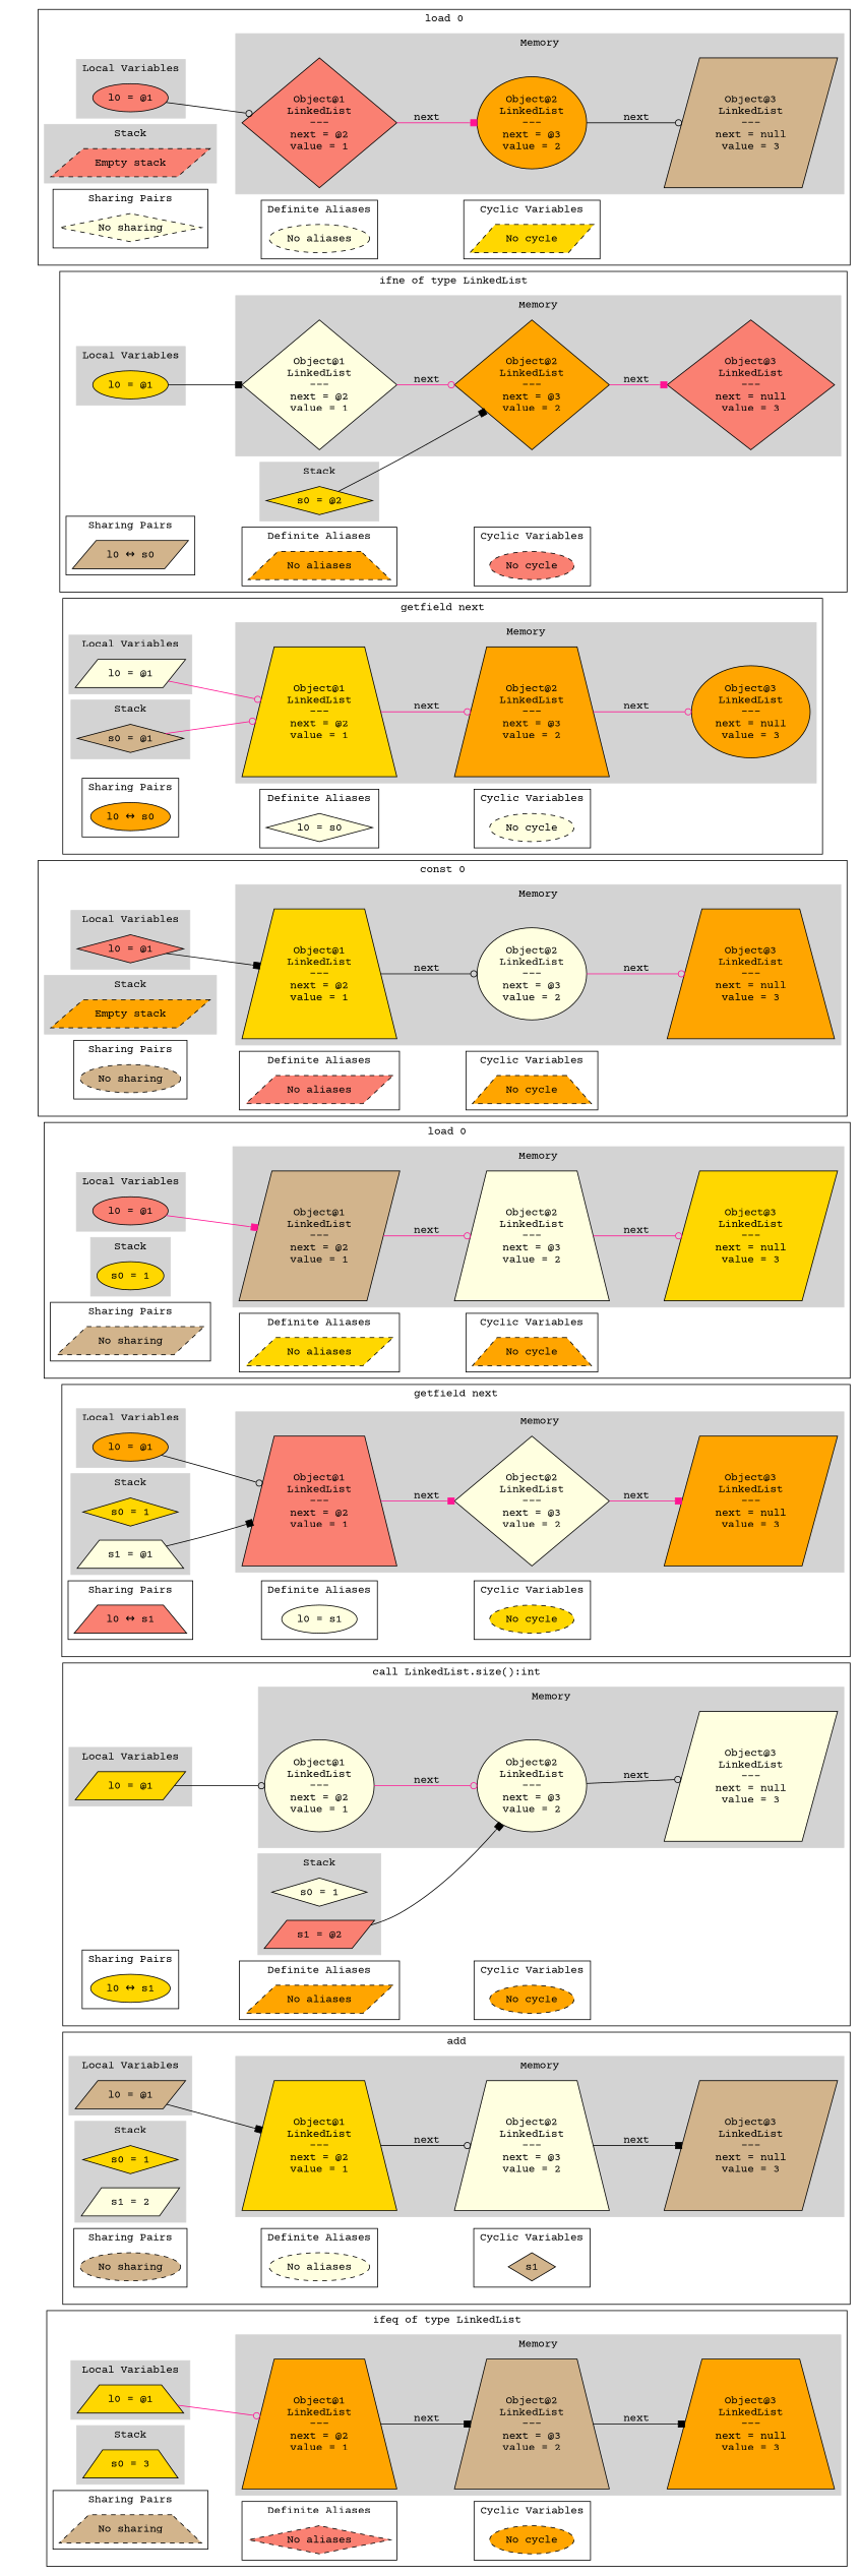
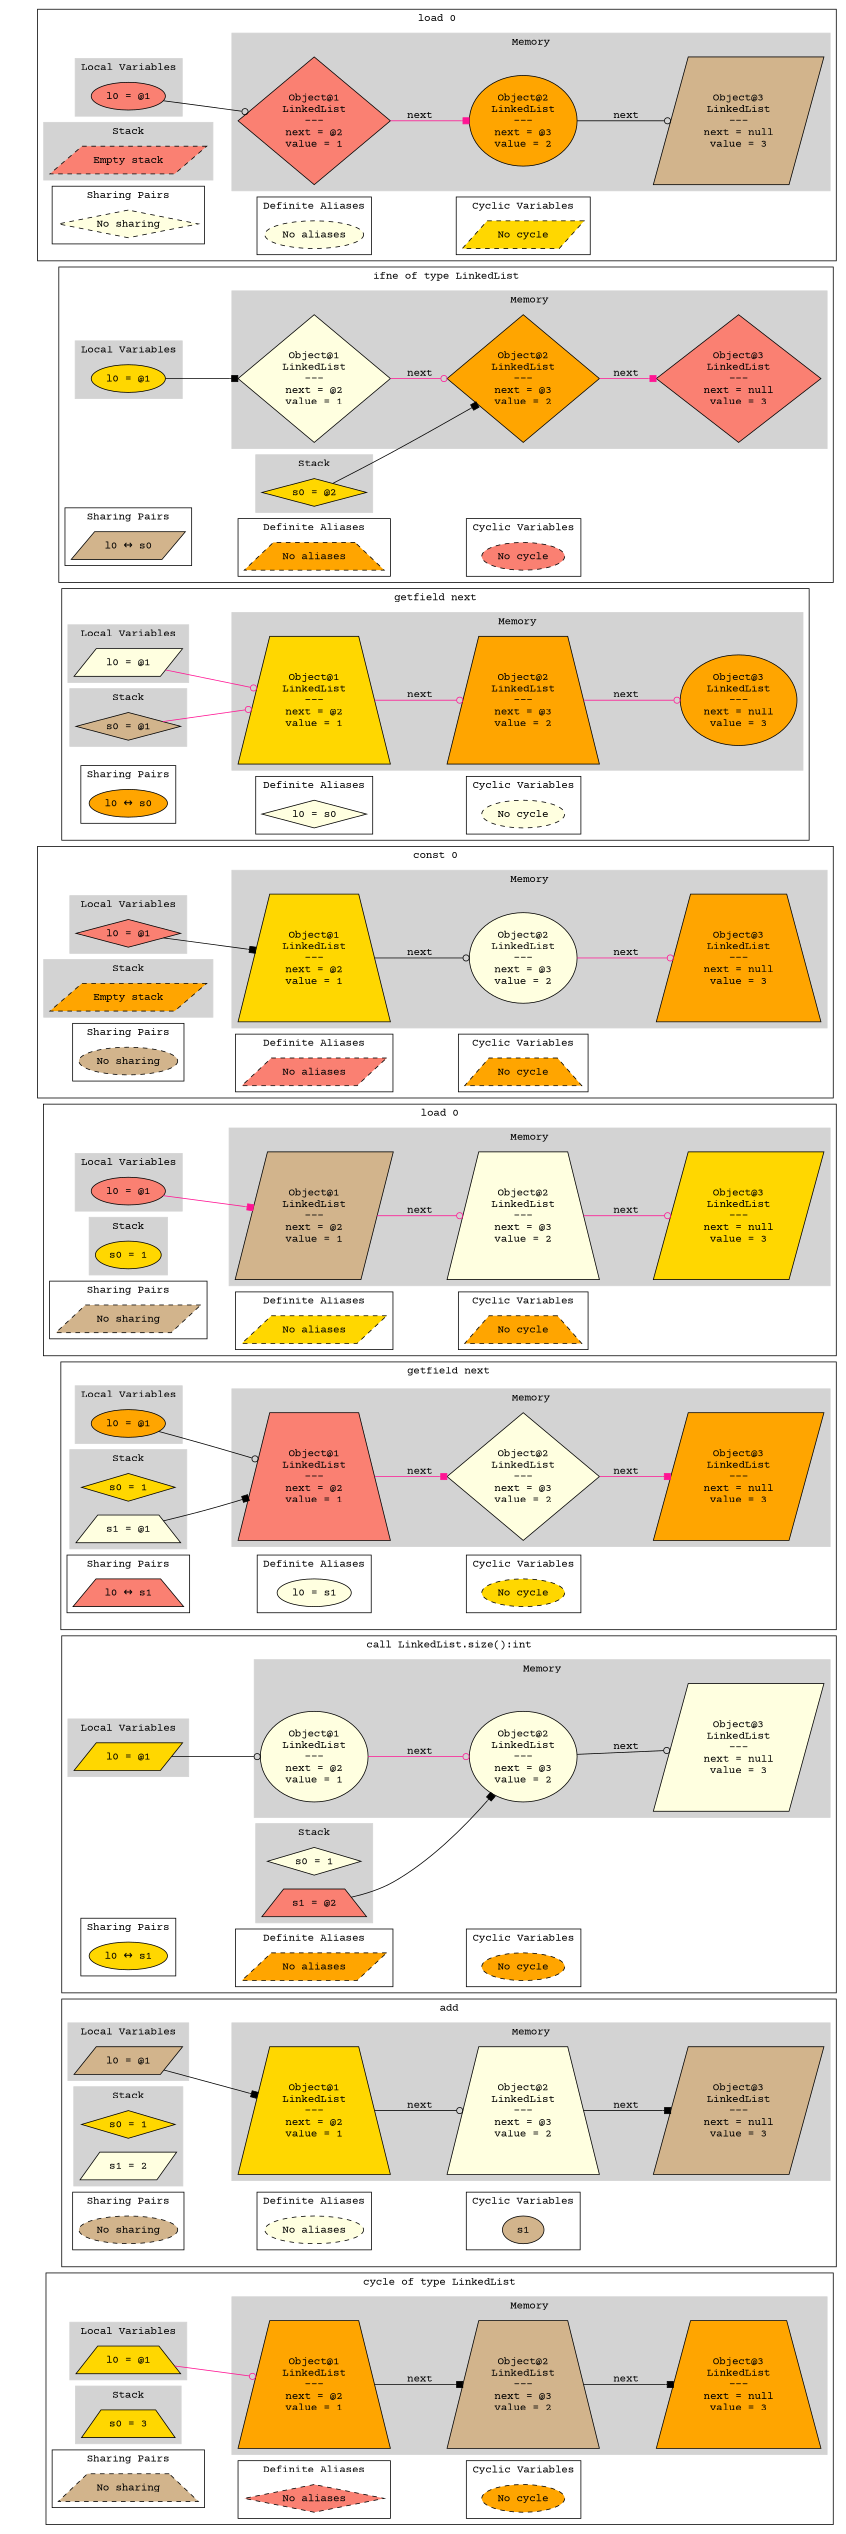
  digraph {
    anchor_start=anchor_519716212989769
    fontname="Courier Prime"
    rankdir=LR
    node [fillcolor=lightyellow fontname="Courier Prime" shape=ellipse style=filled]
    edge [fontname="Courier Prime"]
    anchor [fillcolor=lightblue height=0 shape=point style=invis width=0]
    n2 [fillcolor=salmon label="l0 = @1"]
    n3 [fillcolor=salmon label="Empty stack" shape=parallelogram style="dashed,filled"]
    n4 [fillcolor=salmon label="Object@1\nLinkedList\n---\nnext = @2\nvalue = 1\n" shape=diamond]
    n5 [fillcolor=orange label="Object@2\nLinkedList\n---\nnext = @3\nvalue = 2\n"]
    n6 [fillcolor=tan label="Object@3\nLinkedList\n---\nnext = null\nvalue = 3\n" shape=parallelogram]
    n7 [label="No sharing" shape=diamond style="dashed,filled"]
    n8 [label="No aliases" style="dashed,filled"]
    n9 [fillcolor=gold label="No cycle" shape=parallelogram style="dashed,filled"]
    anchor_519716165702577 [fillcolor=lightblue shape=point style=invis]
    n11 [fillcolor=gold label="l0 = @1"]
    n12 [fillcolor=gold label="s0 = @2" shape=diamond]
    n13 [label="Object@1\nLinkedList\n---\nnext = @2\nvalue = 1\n" shape=diamond]
    n14 [fillcolor=orange label="Object@2\nLinkedList\n---\nnext = @3\nvalue = 2\n" shape=diamond]
    n15 [fillcolor=salmon label="Object@3\nLinkedList\n---\nnext = null\nvalue = 3\n" shape=diamond]
    n16 [fillcolor=tan label="l0 ↔ s0" shape=parallelogram]
    n17 [fillcolor=orange label="No aliases" shape=trapezium style="dashed,filled"]
    n18 [fillcolor=salmon label="No cycle" style="dashed,filled"]
    anchor_519716171326358 [fillcolor=lightblue shape=point style=invis]
    n20 [label="l0 = @1" shape=parallelogram]
    n21 [fillcolor=tan label="s0 = @1" shape=diamond]
    n22 [fillcolor=gold label="Object@1\nLinkedList\n---\nnext = @2\nvalue = 1\n" shape=trapezium]
    n23 [fillcolor=orange label="Object@2\nLinkedList\n---\nnext = @3\nvalue = 2\n" shape=trapezium]
    n24 [fillcolor=orange label="Object@3\nLinkedList\n---\nnext = null\nvalue = 3\n"]
    n25 [fillcolor=orange label="l0 ↔ s0"]
    n26 [label="l0 = s0" shape=diamond]
    n27 [label="No cycle" style="dashed,filled"]
    anchor_519716170522039 [fillcolor=lightblue shape=point style=invis]
    n29 [fillcolor=salmon label="l0 = @1" shape=diamond]
    n30 [fillcolor=orange label="Empty stack" shape=parallelogram style="dashed,filled"]
    n31 [fillcolor=gold label="Object@1\nLinkedList\n---\nnext = @2\nvalue = 1\n" shape=trapezium]
    n32 [label="Object@2\nLinkedList\n---\nnext = @3\nvalue = 2\n"]
    n33 [fillcolor=orange label="Object@3\nLinkedList\n---\nnext = null\nvalue = 3\n" shape=trapezium]
    n34 [fillcolor=tan label="No sharing" style="dashed,filled"]
    n35 [fillcolor=salmon label="No aliases" shape=parallelogram style="dashed,filled"]
    n36 [fillcolor=orange label="No cycle" shape=trapezium style="dashed,filled"]
    anchor_519716175513038 [fillcolor=lightblue shape=point style=invis]
    n38 [fillcolor=salmon label="l0 = @1"]
    n39 [fillcolor=gold label="s0 = 1"]
    n40 [fillcolor=tan label="Object@1\nLinkedList\n---\nnext = @2\nvalue = 1\n" shape=parallelogram]
    n41 [label="Object@2\nLinkedList\n---\nnext = @3\nvalue = 2\n" shape=trapezium]
    n42 [fillcolor=gold label="Object@3\nLinkedList\n---\nnext = null\nvalue = 3\n" shape=parallelogram]
    n43 [fillcolor=tan label="No sharing" shape=parallelogram style="dashed,filled"]
    n44 [fillcolor=gold label="No aliases" shape=parallelogram style="dashed,filled"]
    n45 [fillcolor=orange label="No cycle" shape=trapezium style="dashed,filled"]
    anchor_519716178438092 [fillcolor=lightblue shape=point style=invis]
    n47 [fillcolor=orange label="l0 = @1"]
    n48 [fillcolor=gold label="s0 = 1" shape=diamond]
    n49 [label="s1 = @1" shape=trapezium]
    n50 [fillcolor=salmon label="Object@1\nLinkedList\n---\nnext = @2\nvalue = 1\n" shape=trapezium]
    n51 [label="Object@2\nLinkedList\n---\nnext = @3\nvalue = 2\n" shape=diamond]
    n52 [fillcolor=orange label="Object@3\nLinkedList\n---\nnext = null\nvalue = 3\n" shape=parallelogram]
    n53 [fillcolor=salmon label="l0 ↔ s1" shape=trapezium]
    n54 [label="l0 = s1"]
    n55 [fillcolor=gold label="No cycle" style="dashed,filled"]
    anchor_519716190259492 [fillcolor=lightblue shape=point style=invis]
    n57 [fillcolor=gold label="l0 = @1" shape=parallelogram]
    n58 [label="s0 = 1" shape=diamond]
-   n59 [fillcolor=salmon label="s1 = @2" shape=parallelogram]
+   n59 [fillcolor=salmon label="s1 = @2" shape=trapezium]
    n60 [label="Object@1\nLinkedList\n---\nnext = @2\nvalue = 1\n"]
    n61 [label="Object@2\nLinkedList\n---\nnext = @3\nvalue = 2\n"]
    n62 [label="Object@3\nLinkedList\n---\nnext = null\nvalue = 3\n" shape=parallelogram]
    n63 [fillcolor=gold label="l0 ↔ s1"]
    n64 [fillcolor=orange label="No aliases" shape=parallelogram style="dashed,filled"]
    n65 [fillcolor=orange label="No cycle" style="dashed,filled"]
    anchor_519716211018895 [fillcolor=lightblue shape=point style=invis]
    n67 [fillcolor=tan label="l0 = @1" shape=parallelogram]
    n68 [fillcolor=gold label="s0 = 1" shape=diamond]
    n69 [label="s1 = 2" shape=parallelogram]
    n70 [fillcolor=gold label="Object@1\nLinkedList\n---\nnext = @2\nvalue = 1\n" shape=trapezium]
    n71 [label="Object@2\nLinkedList\n---\nnext = @3\nvalue = 2\n" shape=trapezium]
    n72 [fillcolor=tan label="Object@3\nLinkedList\n---\nnext = null\nvalue = 3\n" shape=parallelogram]
    n73 [fillcolor=tan label="No sharing" style="dashed,filled"]
    n74 [label="No aliases" style="dashed,filled"]
-   n75 [fillcolor=tan label=s1 shape=diamond]
+   n75 [fillcolor=tan label=s1]
    anchor_519716212034387 [fillcolor=lightblue shape=point style=invis]
    n77 [fillcolor=gold label="l0 = @1" shape=trapezium]
    n78 [fillcolor=gold label="s0 = 3" shape=trapezium]
    n79 [fillcolor=orange label="Object@1\nLinkedList\n---\nnext = @2\nvalue = 1\n" shape=trapezium]
    n80 [fillcolor=tan label="Object@2\nLinkedList\n---\nnext = @3\nvalue = 2\n" shape=trapezium]
    n81 [fillcolor=orange label="Object@3\nLinkedList\n---\nnext = null\nvalue = 3\n" shape=trapezium]
    n82 [fillcolor=tan label="No sharing" shape=trapezium style="dashed,filled"]
    n83 [fillcolor=salmon label="No aliases" shape=diamond style="dashed,filled"]
    n84 [fillcolor=orange label="No cycle" style="dashed,filled"]
    anchor_519716212989769 [fillcolor=lightblue shape=point style=invis]
    anchor_start [fillcolor=lightblue shape=point style=invis]
    subgraph cluster_1 {
      style=invis
      anchor
    }
    subgraph cluster_2 {
      label="load 0"
      anchor_519716165702577
      subgraph cluster_3 {
        color=lightgrey
        label="Local Variables"
        style=filled
        n2
      }
      subgraph cluster_4 {
        color=lightgrey
        label=Stack
        style=filled
        n3
      }
      subgraph cluster_5 {
        color=lightgrey
        label=Memory
        style=filled
        n4
        n5
        n6
      }
      subgraph cluster_6 {
        label="Sharing Pairs"
        n7
      }
      subgraph cluster_7 {
        label="Definite Aliases"
        n8
      }
      subgraph cluster_8 {
        label="Cyclic Variables"
        n9
      }
    }
    subgraph cluster_9 {
      label="ifne of type LinkedList"
      anchor_519716171326358
      subgraph cluster_10 {
        color=lightgrey
        label="Local Variables"
        style=filled
        n11
      }
      subgraph cluster_11 {
        color=lightgrey
        label=Stack
        style=filled
        n12
      }
      subgraph cluster_12 {
        color=lightgrey
        label=Memory
        style=filled
        n13
        n14
        n15
      }
      subgraph cluster_13 {
        label="Sharing Pairs"
        n16
      }
      subgraph cluster_14 {
        label="Definite Aliases"
        n17
      }
      subgraph cluster_15 {
        label="Cyclic Variables"
        n18
      }
    }
    subgraph cluster_16 {
      label="getfield next"
      anchor_519716170522039
      subgraph cluster_17 {
        color=lightgrey
        label="Local Variables"
        style=filled
        n20
      }
      subgraph cluster_18 {
        color=lightgrey
        label=Stack
        style=filled
        n21
      }
      subgraph cluster_19 {
        color=lightgrey
        label=Memory
        style=filled
        n22
        n23
        n24
      }
      subgraph cluster_20 {
        label="Sharing Pairs"
        n25
      }
      subgraph cluster_21 {
        label="Definite Aliases"
        n26
      }
      subgraph cluster_22 {
        label="Cyclic Variables"
        n27
      }
    }
    subgraph cluster_23 {
      label="const 0"
      anchor_519716175513038
      subgraph cluster_24 {
        color=lightgrey
        label="Local Variables"
        style=filled
        n29
      }
      subgraph cluster_25 {
        color=lightgrey
        label=Stack
        style=filled
        n30
      }
      subgraph cluster_26 {
        color=lightgrey
        label=Memory
        style=filled
        n31
        n32
        n33
      }
      subgraph cluster_27 {
        label="Sharing Pairs"
        n34
      }
      subgraph cluster_28 {
        label="Definite Aliases"
        n35
      }
      subgraph cluster_29 {
        label="Cyclic Variables"
        n36
      }
    }
    subgraph cluster_30 {
      label="load 0"
      anchor_519716178438092
      subgraph cluster_31 {
        color=lightgrey
        label="Local Variables"
        style=filled
        n38
      }
      subgraph cluster_32 {
        color=lightgrey
        label=Stack
        style=filled
        n39
      }
      subgraph cluster_33 {
        color=lightgrey
        label=Memory
        style=filled
        n40
        n41
        n42
      }
      subgraph cluster_34 {
        label="Sharing Pairs"
        n43
      }
      subgraph cluster_35 {
        label="Definite Aliases"
        n44
      }
      subgraph cluster_36 {
        label="Cyclic Variables"
        n45
      }
    }
    subgraph cluster_37 {
      label="getfield next"
      anchor_519716190259492
      subgraph cluster_38 {
        color=lightgrey
        label="Local Variables"
        style=filled
        n47
      }
      subgraph cluster_39 {
        color=lightgrey
        label=Stack
        style=filled
        n48
        n49
      }
      subgraph cluster_40 {
        color=lightgrey
        label=Memory
        style=filled
        n50
        n51
        n52
      }
      subgraph cluster_41 {
        label="Sharing Pairs"
        n53
      }
      subgraph cluster_42 {
        label="Definite Aliases"
        n54
      }
      subgraph cluster_43 {
        label="Cyclic Variables"
        n55
      }
    }
    subgraph cluster_44 {
      label="call LinkedList.size():int"
      anchor_519716211018895
      subgraph cluster_45 {
        color=lightgrey
        label="Local Variables"
        style=filled
        n57
      }
      subgraph cluster_46 {
        color=lightgrey
        label=Stack
        style=filled
        n58
        n59
      }
      subgraph cluster_47 {
        color=lightgrey
        label=Memory
        style=filled
        n60
        n61
        n62
      }
      subgraph cluster_48 {
        label="Sharing Pairs"
        n63
      }
      subgraph cluster_49 {
        label="Definite Aliases"
        n64
      }
      subgraph cluster_50 {
        label="Cyclic Variables"
        n65
      }
    }
    subgraph cluster_51 {
      label=add
      anchor_519716212034387
      subgraph cluster_52 {
        color=lightgrey
        label="Local Variables"
        style=filled
        n67
      }
      subgraph cluster_53 {
        color=lightgrey
        label=Stack
        style=filled
        n68
        n69
      }
      subgraph cluster_54 {
        color=lightgrey
        label=Memory
        style=filled
        n70
        n71
        n72
      }
      subgraph cluster_55 {
        label="Sharing Pairs"
        n73
      }
      subgraph cluster_56 {
        label="Definite Aliases"
        n74
      }
      subgraph cluster_57 {
        label="Cyclic Variables"
        n75
      }
    }
    subgraph cluster_58 {
-     label="ifeq of type LinkedList"
+     label="cycle of type LinkedList"
      anchor_519716212989769
      subgraph cluster_59 {
        color=lightgrey
        label="Local Variables"
        style=filled
        n77
      }
      subgraph cluster_60 {
        color=lightgrey
        label=Stack
        style=filled
        n78
      }
      subgraph cluster_61 {
        color=lightgrey
        label=Memory
        style=filled
        n79
        n80
        n81
      }
      subgraph cluster_62 {
        label="Sharing Pairs"
        n82
      }
      subgraph cluster_63 {
        label="Definite Aliases"
        n83
      }
      subgraph cluster_64 {
        label="Cyclic Variables"
        n84
      }
    }
    n2 -> n4 [arrowhead=odot color=black]
    n4 -> n5 [arrowhead=box color=deeppink label=next]
    n5 -> n6 [arrowhead=odot color=black label=next]
    n7 -> n8 [style=invis weight=10]
    n8 -> n9 [style=invis weight=10]
    n11 -> n13 [arrowhead=box color=black]
    n12 -> n14 [arrowhead=box color=black]
    n13 -> n14 [arrowhead=odot color=deeppink label=next]
    n14 -> n15 [arrowhead=box color=deeppink label=next]
    n16 -> n17 [style=invis weight=10]
    n17 -> n18 [style=invis weight=10]
    n20 -> n22 [arrowhead=odot color=deeppink]
    n21 -> n22 [arrowhead=odot color=deeppink]
    n22 -> n23 [arrowhead=odot color=deeppink label=next]
    n23 -> n24 [arrowhead=odot color=deeppink label=next]
    n25 -> n26 [style=invis weight=10]
    n26 -> n27 [style=invis weight=10]
    n29 -> n31 [arrowhead=box color=black]
    n31 -> n32 [arrowhead=odot color=black label=next]
    n32 -> n33 [arrowhead=odot color=deeppink label=next]
    n34 -> n35 [style=invis weight=10]
    n35 -> n36 [style=invis weight=10]
    n38 -> n40 [arrowhead=box color=deeppink]
    n40 -> n41 [arrowhead=odot color=deeppink label=next]
    n41 -> n42 [arrowhead=odot color=deeppink label=next]
    n43 -> n44 [style=invis weight=10]
    n44 -> n45 [style=invis weight=10]
    n47 -> n50 [arrowhead=odot color=black]
    n49 -> n50 [arrowhead=box color=black]
    n50 -> n51 [arrowhead=box color=deeppink label=next]
    n51 -> n52 [arrowhead=box color=deeppink label=next]
    n53 -> n54 [style=invis weight=10]
    n54 -> n55 [style=invis weight=10]
    n57 -> n60 [arrowhead=odot color=black]
    n59 -> n61 [arrowhead=box color=black]
    n60 -> n61 [arrowhead=odot color=deeppink label=next]
    n61 -> n62 [arrowhead=odot color=black label=next]
    n63 -> n64 [style=invis weight=10]
    n64 -> n65 [style=invis weight=10]
    n67 -> n70 [arrowhead=box color=black]
    n70 -> n71 [arrowhead=odot color=black label=next]
    n71 -> n72 [arrowhead=box color=black label=next]
    n73 -> n74 [style=invis weight=10]
    n74 -> n75 [style=invis weight=10]
    n77 -> n79 [arrowhead=odot color=deeppink]
    n79 -> n80 [arrowhead=box color=black label=next]
    n80 -> n81 [arrowhead=box color=black label=next]
    n82 -> n83 [style=invis weight=10]
    n83 -> n84 [style=invis weight=10]
    anchor_start -> anchor_519716165702577 [style=invis]
    anchor_start -> anchor_519716171326358 [style=invis]
    anchor_start -> anchor_519716170522039 [style=invis]
    anchor_start -> anchor_519716175513038 [style=invis]
    anchor_start -> anchor_519716178438092 [style=invis]
    anchor_start -> anchor_519716190259492 [style=invis]
    anchor_start -> anchor_519716211018895 [style=invis]
    anchor_start -> anchor_519716212034387 [style=invis]
    anchor_start -> anchor_519716212989769 [style=invis]
  }
